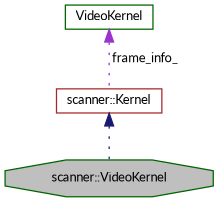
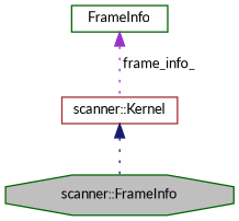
  digraph {
    fontname=Lato
    node [color=darkgreen fillcolor=white fontname=Lato fontsize=10 shape=box style=filled]
    edge [dir=back fontname=Lato fontsize=10 labelfontname=Helvetica labelfontsize=10 style=dotted]
-   n1 [fillcolor=grey75 fontcolor=black height=0.2 label="scanner::VideoKernel" shape=octagon width=0.4]
+   n1 [fillcolor=grey75 fontcolor=black height=0.2 label="scanner::FrameInfo" shape=octagon width=0.4]
    n2 [color=brown height=0.2 label="scanner::Kernel" width=0.4]
-   n3 [height=0.2 label=VideoKernel width=0.4]
+   n3 [height=0.2 label=FrameInfo width=0.4]
    n2 -> n1 [color=midnightblue]
    n3 -> n2 [color=darkorchid3 label=" frame_info_"]
  }
